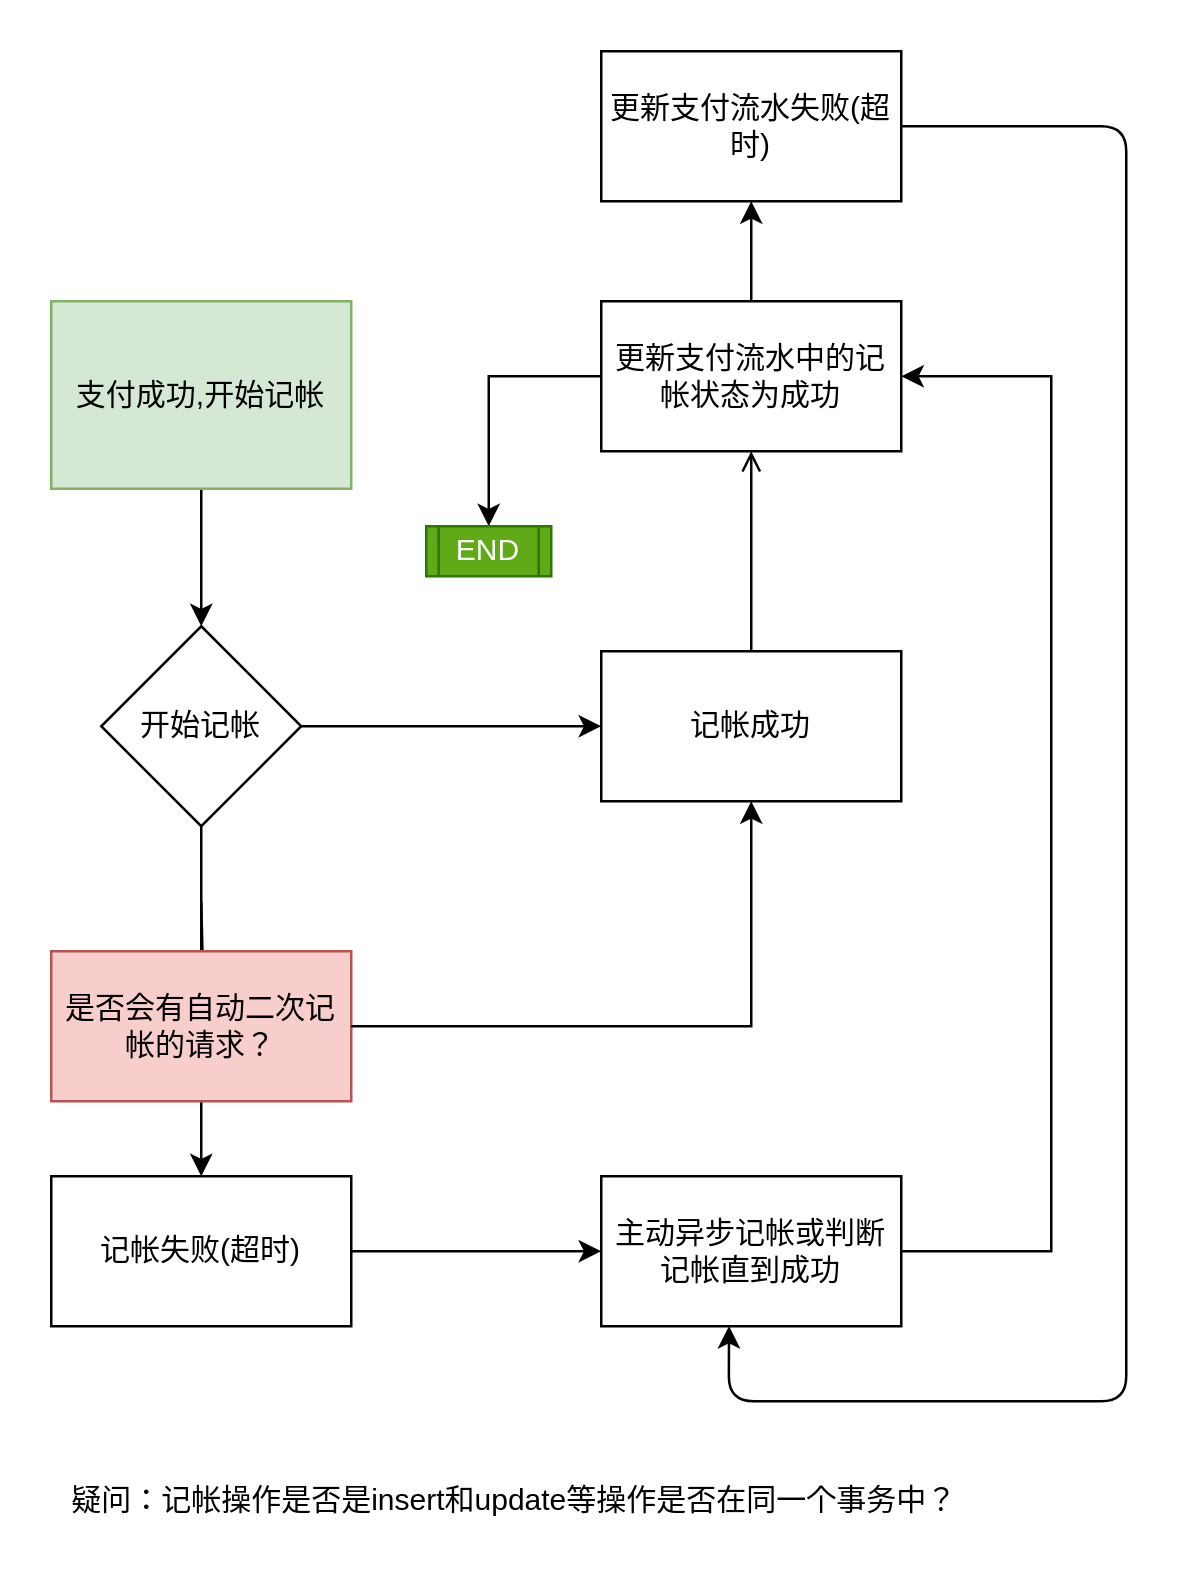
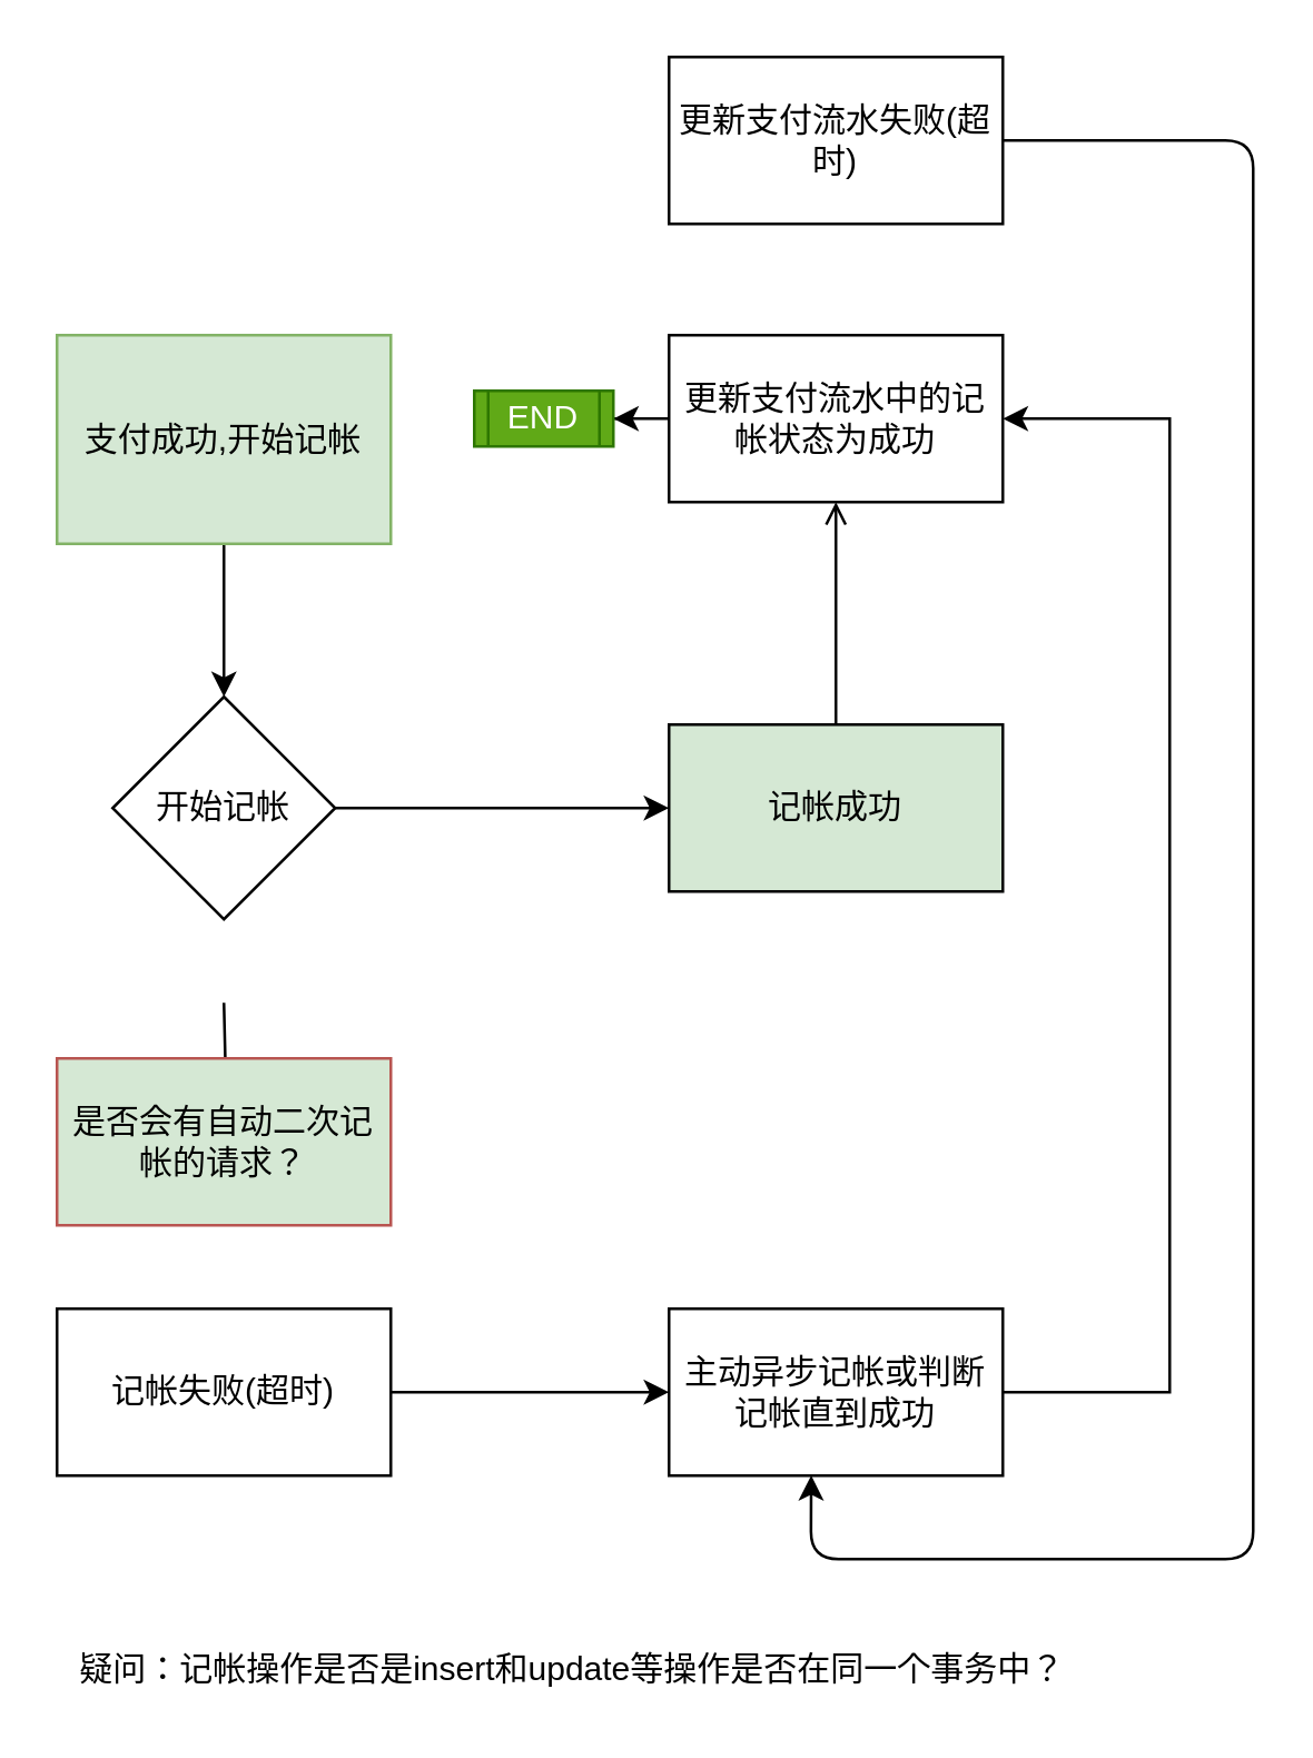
  <mxCell id="0" />
  <mxCell id="1" parent="0" />
  <mxCell id="2" value="" style="edgeStyle=orthogonalEdgeStyle;rounded=0;orthogonalLoop=1;jettySize=auto;html=1;" edge="1" parent="1" source="3" target="6"><mxGeometry relative="1" as="geometry" /></mxCell>
  <mxCell id="3" value="支付成功,开始记帐" style="rounded=0;whiteSpace=wrap;html=1;fillColor=#d5e8d4;strokeColor=#82b366;" vertex="1" parent="1"><mxGeometry x="20" y="120" width="120" height="75" as="geometry" /></mxCell>
  <mxCell id="4" value="" style="edgeStyle=orthogonalEdgeStyle;rounded=0;orthogonalLoop=1;jettySize=auto;html=1;" edge="1" parent="1" source="6" target="8"><mxGeometry relative="1" as="geometry" /></mxCell>
- <mxCell id="5" value="" style="edgeStyle=orthogonalEdgeStyle;rounded=0;orthogonalLoop=1;jettySize=auto;html=1;" edge="1" parent="1" source="6" target="14"><mxGeometry relative="1" as="geometry" /></mxCell>
  <mxCell id="6" value="开始记帐" style="rhombus;whiteSpace=wrap;html=1;rounded=0;" vertex="1" parent="1"><mxGeometry x="40" y="250" width="80" height="80" as="geometry" /></mxCell>
  <mxCell id="7" value="" style="edgeStyle=orthogonalEdgeStyle;rounded=0;orthogonalLoop=1;jettySize=auto;html=1;endArrow=open;" edge="1" parent="1" source="8" target="11"><mxGeometry relative="1" as="geometry" /></mxCell>
- <mxCell id="8" value="记帐成功" style="rounded=0;whiteSpace=wrap;html=1;" vertex="1" parent="1"><mxGeometry x="240" y="260" width="120" height="60" as="geometry" /></mxCell>
- <mxCell id="9" value="" style="edgeStyle=orthogonalEdgeStyle;rounded=0;orthogonalLoop=1;jettySize=auto;html=1;" edge="1" parent="1" source="11" target="20"><mxGeometry relative="1" as="geometry" /></mxCell>
+ <mxCell id="8" value="记帐成功" style="rounded=0;whiteSpace=wrap;html=1;fillColor=#d5e8d4;" vertex="1" parent="1"><mxGeometry x="240" y="260" width="120" height="60" as="geometry" /></mxCell>
  <mxCell id="10" value="" style="edgeStyle=orthogonalEdgeStyle;rounded=0;orthogonalLoop=1;jettySize=auto;html=1;" edge="1" parent="1" source="11" target="21"><mxGeometry relative="1" as="geometry"><mxPoint x="190" y="150" as="targetPoint" /></mxGeometry></mxCell>
  <mxCell id="11" value="更新支付流水中的记帐状态为成功" style="whiteSpace=wrap;html=1;rounded=0;" vertex="1" parent="1"><mxGeometry x="240" y="120" width="120" height="60" as="geometry" /></mxCell>
  <mxCell id="12" value="" style="edgeStyle=orthogonalEdgeStyle;rounded=0;orthogonalLoop=1;jettySize=auto;html=1;" edge="1" parent="1" source="14" target="15"><mxGeometry relative="1" as="geometry" /></mxCell>
  <mxCell id="13" value="" style="edgeStyle=orthogonalEdgeStyle;rounded=0;orthogonalLoop=1;jettySize=auto;html=1;" edge="1" parent="1" target="17"><mxGeometry relative="1" as="geometry"><mxPoint x="80" y="360" as="sourcePoint" /></mxGeometry></mxCell>
  <mxCell id="14" value="记帐失败(超时)" style="whiteSpace=wrap;html=1;rounded=0;direction=west;" vertex="1" parent="1"><mxGeometry y="470" width="120" height="60" as="geometry" x="20" /></mxCell>
  <mxCell id="15" value="主动异步记帐或判断记帐直到成功" style="whiteSpace=wrap;html=1;rounded=0;" vertex="1" parent="1"><mxGeometry x="240" y="470" width="120" height="60" as="geometry" /></mxCell>
  <mxCell id="16" value="" style="edgeStyle=orthogonalEdgeStyle;rounded=0;orthogonalLoop=1;jettySize=auto;html=1;exitX=1;exitY=0.5;exitDx=0;exitDy=0;" edge="1" parent="1" source="15" target="11"><mxGeometry relative="1" as="geometry"><mxPoint x="490" y="470" as="sourcePoint" /><Array as="points"><mxPoint x="420" y="500" /><mxPoint x="420" y="150" /></Array></mxGeometry></mxCell>
- <mxCell id="17" value="是否会有自动二次记帐的请求？" style="whiteSpace=wrap;html=1;rounded=0;fillColor=#f8cecc;strokeColor=#b85450;" vertex="1" parent="1"><mxGeometry y="380" width="120" height="60" as="geometry" x="20" /></mxCell>
+ <mxCell id="17" value="是否会有自动二次记帐的请求？" style="whiteSpace=wrap;html=1;rounded=0;fillColor=#d5e8d4;strokeColor=#b85450;" vertex="1" parent="1"><mxGeometry y="380" width="120" height="60" as="geometry" x="20" /></mxCell>
  <mxCell id="18" value="疑问：记帐操作是否是insert和update等操作是否在同一个事务中？" style="text;html=1;align=center;verticalAlign=middle;resizable=0;points=[];autosize=1;strokeColor=none;" vertex="1" parent="1"><mxGeometry y="590" width="370" height="20" as="geometry" x="20" /></mxCell>
- <mxCell id="19" value="" style="edgeStyle=orthogonalEdgeStyle;rounded=0;orthogonalLoop=1;jettySize=auto;html=1;exitX=1;exitY=0.5;exitDx=0;exitDy=0;entryX=0.5;entryY=1;entryDx=0;entryDy=0;" edge="1" parent="1" source="17" target="8"><mxGeometry relative="1" as="geometry"><mxPoint x="190" y="300" as="sourcePoint" /><mxPoint x="250" y="300" as="targetPoint" /></mxGeometry></mxCell>
  <mxCell id="20" value="更新支付流水失败(超时)" style="whiteSpace=wrap;html=1;rounded=0;" vertex="1" parent="1"><mxGeometry x="240" width="120" height="60" as="geometry" y="20" /></mxCell>
- <mxCell id="21" value="END" style="shape=process;whiteSpace=wrap;html=1;backgroundOutline=1;fillColor=#60a917;strokeColor=#2D7600;fontColor=#ffffff;" vertex="1" parent="1"><mxGeometry x="170" y="210" width="50" height="20" as="geometry" /></mxCell>
+ <mxCell id="21" value="END" style="shape=process;whiteSpace=wrap;html=1;backgroundOutline=1;fillColor=#60a917;strokeColor=#2D7600;fontColor=#ffffff;" vertex="1" parent="1"><mxGeometry x="170" y="140" width="50" height="20" as="geometry" /></mxCell>
  <mxCell id="22" value="" style="endArrow=classic;html=1;exitX=1;exitY=0.5;exitDx=0;exitDy=0;entryX=0.426;entryY=0.998;entryDx=0;entryDy=0;entryPerimeter=0;" edge="1" parent="1" source="20" target="15"><mxGeometry width="50" height="50" relative="1" as="geometry"><mxPoint x="430" y="70" as="sourcePoint" /><mxPoint x="290" y="590" as="targetPoint" /><Array as="points"><mxPoint x="450" y="50" /><mxPoint x="450" y="560" /><mxPoint x="291" y="560" /></Array></mxGeometry></mxCell>
